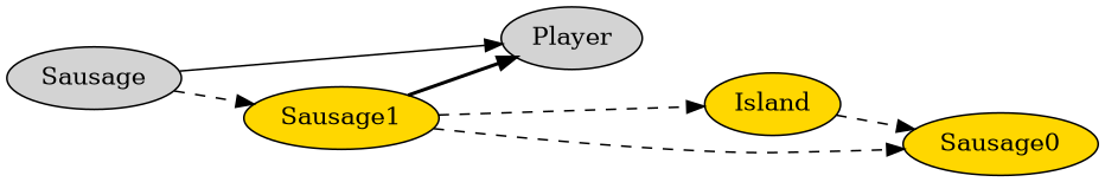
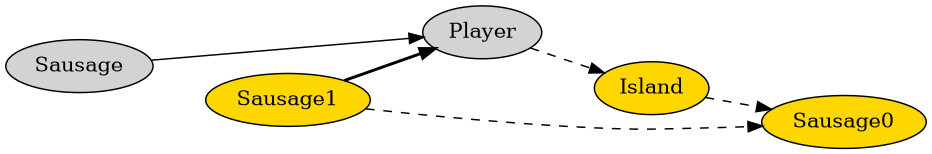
  digraph {
    rankdir=LR
    node [fillcolor=gold style=filled]
    edge [style=dashed]
    n1 [fillcolor=lightgrey label=Sausage]
    Player [fillcolor=lightgrey]
    Sausage1
    Sausage0
    Island
    n1 -> Player [style=solid]
-   n1 -> Sausage1
    Sausage1 -> Player [style=bold]
    Sausage1 -> Sausage0
-   Sausage1 -> Island
+   Player -> Island
    Island -> Sausage0
  }
